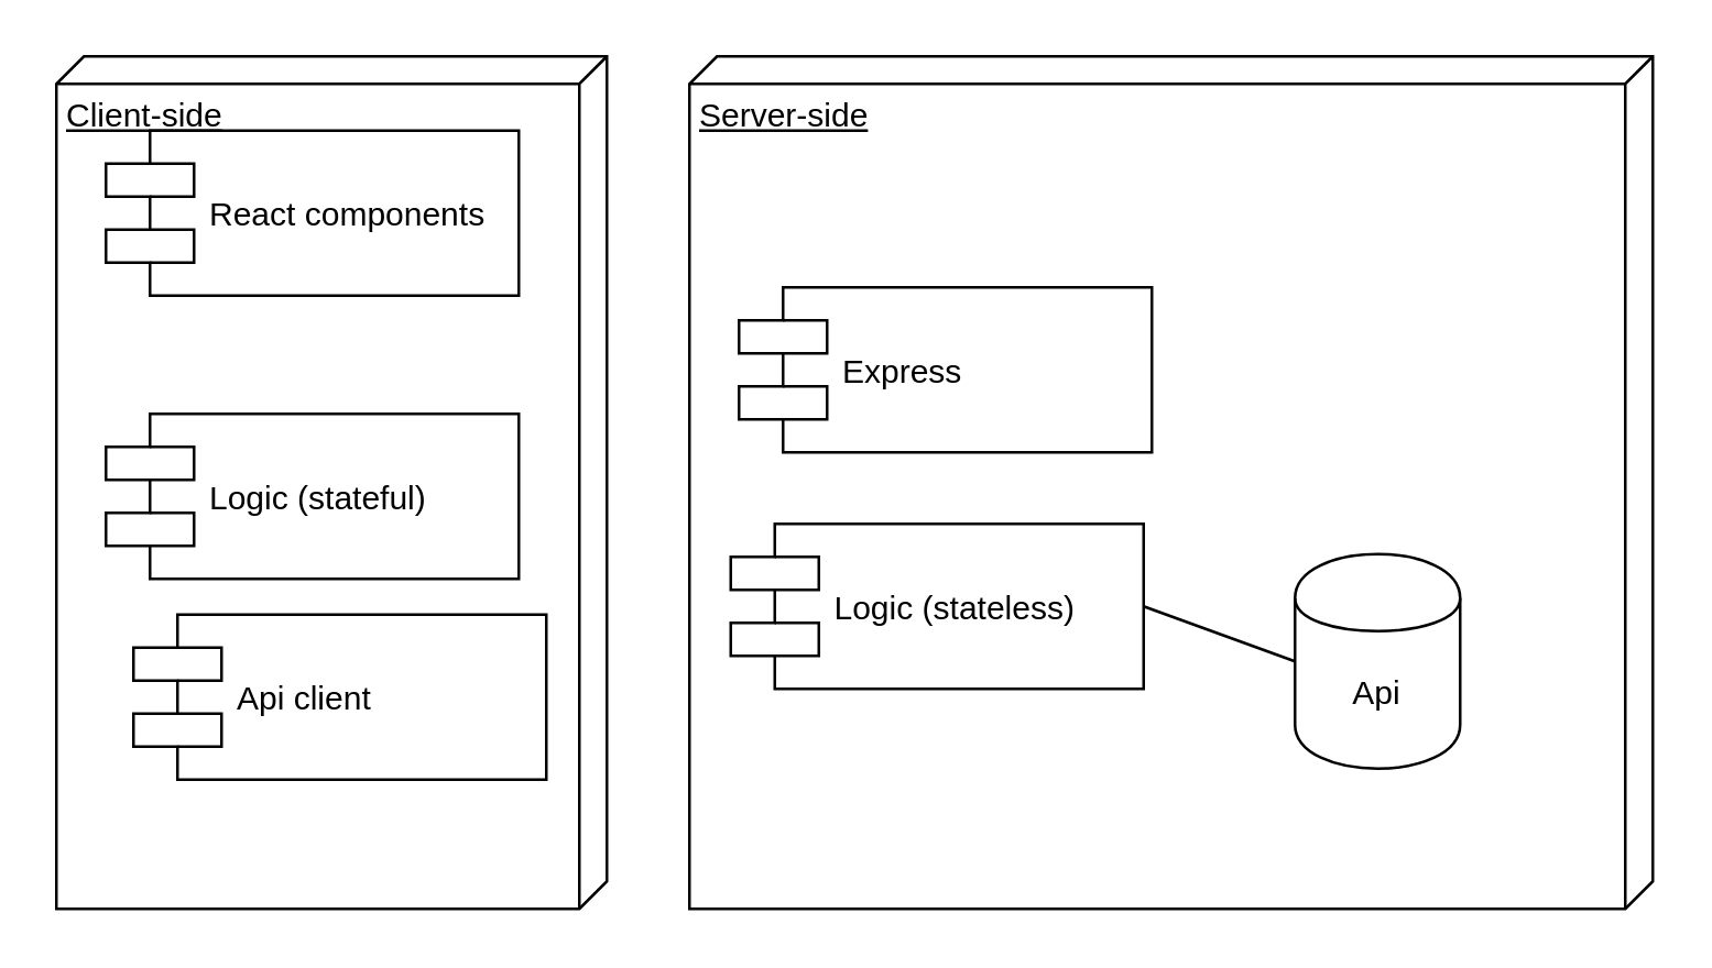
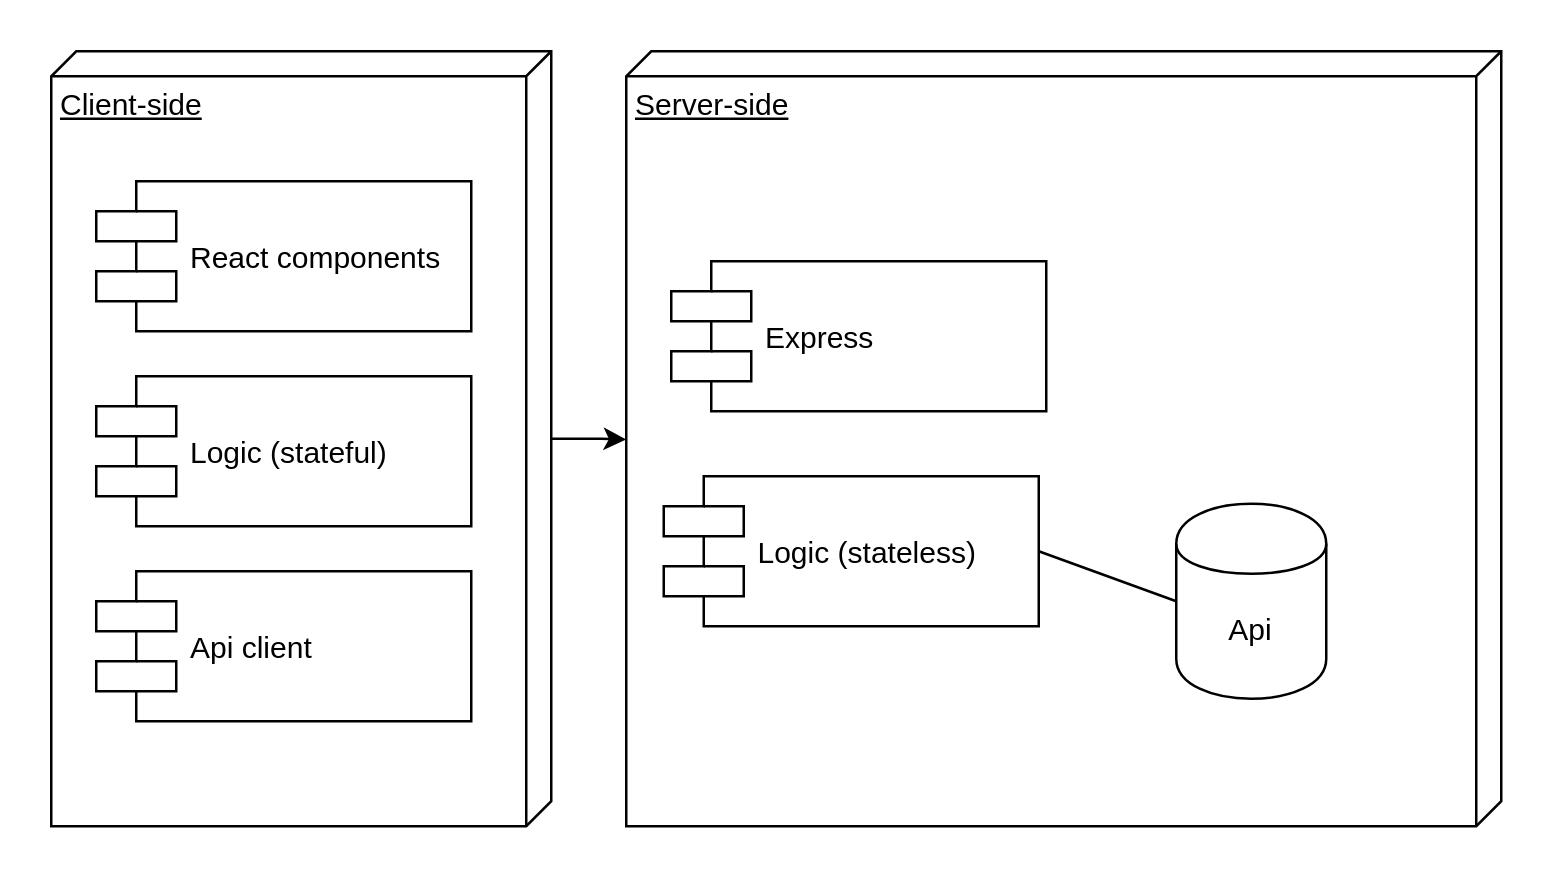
  <mxCell id="0" />
  <mxCell id="1" parent="0" />
  <mxCell id="2" value="Server-side" style="verticalAlign=top;align=left;spacingTop=8;spacingLeft=2;spacingRight=12;shape=cube;size=10;direction=south;fontStyle=4;html=1;" vertex="1" parent="1"><mxGeometry x="250" y="20" width="350" height="310" as="geometry" /></mxCell>
+ <mxCell id="3" style="edgeStyle=orthogonalEdgeStyle;rounded=0;orthogonalLoop=1;jettySize=auto;html=1;entryX=0.501;entryY=1;entryDx=0;entryDy=0;entryPerimeter=0;" edge="1" parent="1" source="4" target="2"><mxGeometry relative="1" as="geometry" /></mxCell>
  <mxCell id="4" value="Client-side" style="verticalAlign=top;align=left;spacingTop=8;spacingLeft=2;spacingRight=12;shape=cube;size=10;direction=south;fontStyle=4;html=1;" vertex="1" parent="1"><mxGeometry x="20" y="20" width="200" height="310" as="geometry" /></mxCell>
- <mxCell id="5" value="React components" style="shape=component;align=left;spacingLeft=36;" vertex="1" parent="1"><mxGeometry x="38" y="47" width="150" height="60" as="geometry" /></mxCell>
+ <mxCell id="5" value="React components" style="shape=component;align=left;spacingLeft=36;" vertex="1" parent="1"><mxGeometry x="38" y="72" width="150" height="60" as="geometry" /></mxCell>
  <mxCell id="6" value="Logic (stateful)" style="shape=component;align=left;spacingLeft=36;" vertex="1" parent="1"><mxGeometry x="38" y="150" width="150" height="60" as="geometry" /></mxCell>
  <mxCell id="7" value="Logic (stateless)" style="shape=component;align=left;spacingLeft=36;" vertex="1" parent="1"><mxGeometry x="265" y="190" width="150" height="60" as="geometry" /></mxCell>
- <mxCell id="8" value="Api client" style="shape=component;align=left;spacingLeft=36;" vertex="1" parent="1"><mxGeometry x="48" y="223" width="150" height="60" as="geometry" /></mxCell>
+ <mxCell id="8" value="Api client" style="shape=component;align=left;spacingLeft=36;" vertex="1" parent="1"><mxGeometry x="38" y="228" width="150" height="60" as="geometry" /></mxCell>
  <mxCell id="9" value="Api" style="shape=cylinder;whiteSpace=wrap;html=1;boundedLbl=1;backgroundOutline=1;" vertex="1" parent="1"><mxGeometry x="470" y="201" width="60" height="78" as="geometry" /></mxCell>
  <mxCell id="10" value="" style="endArrow=none;html=1;entryX=1;entryY=0.5;entryDx=0;entryDy=0;exitX=0;exitY=0.5;exitDx=0;exitDy=0;" edge="1" parent="1" source="9" target="7"><mxGeometry width="50" height="50" relative="1" as="geometry"><mxPoint x="140" y="400" as="sourcePoint" /><mxPoint x="190" y="350" as="targetPoint" /></mxGeometry></mxCell>
  <mxCell id="11" value="Express" style="shape=component;align=left;spacingLeft=36;" vertex="1" parent="1"><mxGeometry x="268" y="104" width="150" height="60" as="geometry" /></mxCell>
